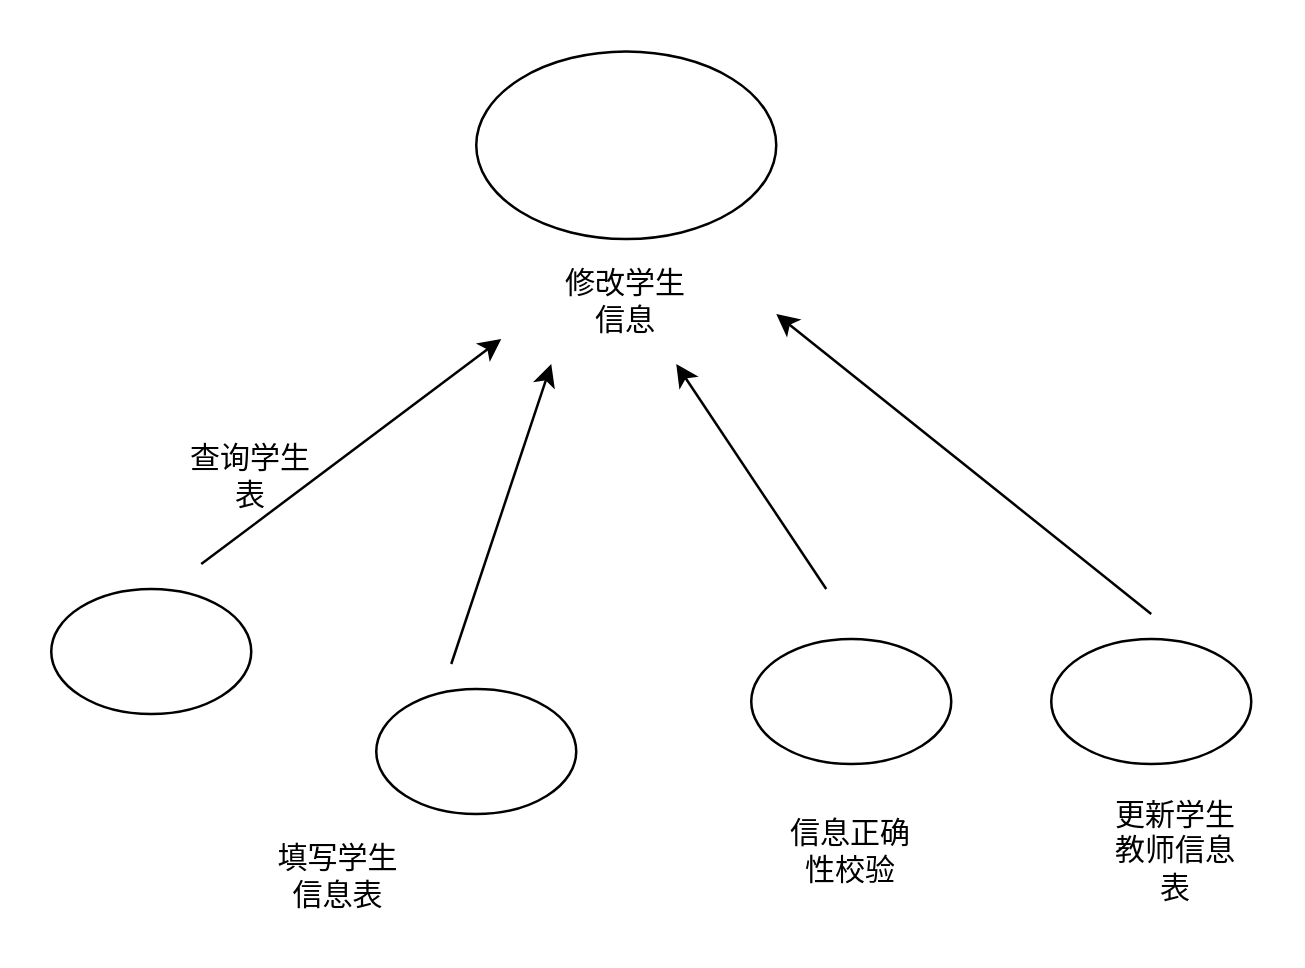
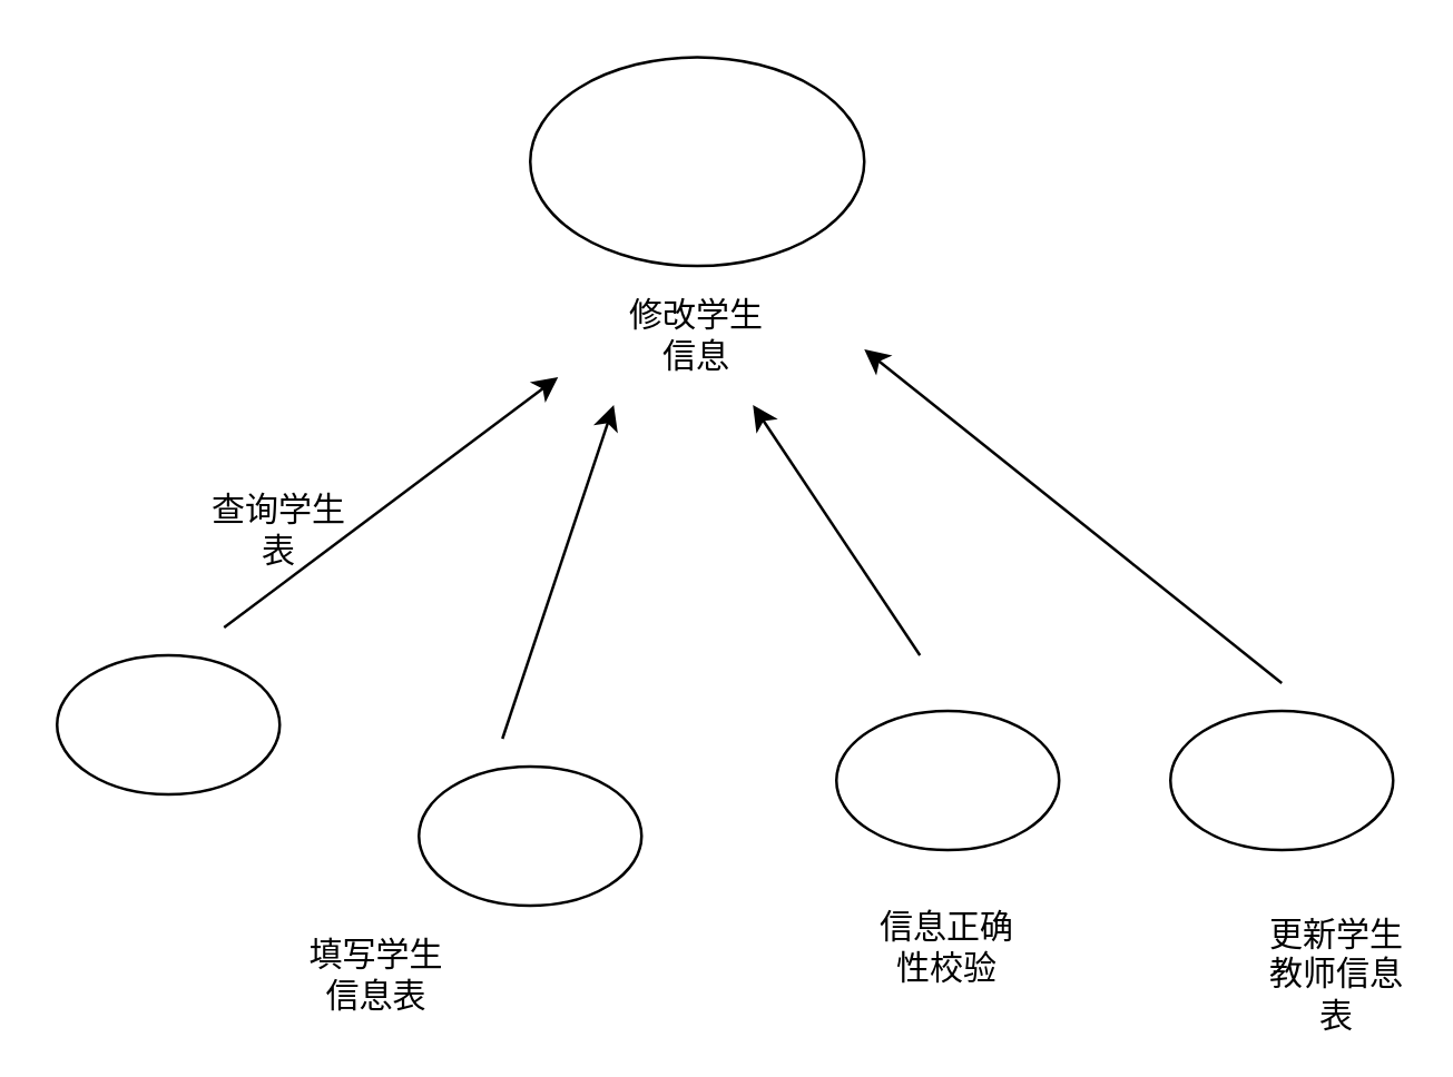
  <mxCell id="0" />
  <mxCell id="1" parent="0" />
  <mxCell id="2" value="" style="ellipse;whiteSpace=wrap;html=1;" vertex="1" parent="1"><mxGeometry x="190" y="20" width="120" height="75" as="geometry" /></mxCell>
  <mxCell id="3" value="修改学生信息" style="text;html=1;strokeColor=none;fillColor=none;align=center;verticalAlign=middle;whiteSpace=wrap;rounded=0;" vertex="1" parent="1"><mxGeometry x="220" y="105" width="60" height="30" as="geometry" /></mxCell>
  <mxCell id="4" value="" style="ellipse;whiteSpace=wrap;html=1;" vertex="1" parent="1"><mxGeometry x="20" y="235" width="80" height="50" as="geometry" /></mxCell>
  <mxCell id="5" value="" style="ellipse;whiteSpace=wrap;html=1;" vertex="1" parent="1"><mxGeometry x="150" y="275" width="80" height="50" as="geometry" /></mxCell>
  <mxCell id="6" value="" style="ellipse;whiteSpace=wrap;html=1;" vertex="1" parent="1"><mxGeometry x="300" y="255" width="80" height="50" as="geometry" /></mxCell>
  <mxCell id="7" value="" style="ellipse;whiteSpace=wrap;html=1;" vertex="1" parent="1"><mxGeometry x="420" y="255" width="80" height="50" as="geometry" /></mxCell>
  <mxCell id="8" value="查询学生表" style="text;html=1;strokeColor=none;fillColor=none;align=center;verticalAlign=middle;whiteSpace=wrap;rounded=0;" vertex="1" parent="1"><mxGeometry x="70" y="175" width="60" height="30" as="geometry" /></mxCell>
  <mxCell id="9" value="填写学生信息表" style="text;html=1;strokeColor=none;fillColor=none;align=center;verticalAlign=middle;whiteSpace=wrap;rounded=0;" vertex="1" parent="1"><mxGeometry x="105" y="335" width="60" height="30" as="geometry" /></mxCell>
  <mxCell id="10" value="信息正确性校验" style="text;html=1;strokeColor=none;fillColor=none;align=center;verticalAlign=middle;whiteSpace=wrap;rounded=0;" vertex="1" parent="1"><mxGeometry x="310" y="325" width="60" height="30" as="geometry" /></mxCell>
- <mxCell id="11" value="更新学生教师信息表" style="text;html=1;strokeColor=none;fillColor=none;align=center;verticalAlign=middle;whiteSpace=wrap;rounded=0;" vertex="1" parent="1"><mxGeometry x="440" y="325" width="60" height="30" as="geometry" /></mxCell>
+ <mxCell id="11" value="更新学生教师信息表" style="text;html=1;strokeColor=none;fillColor=none;align=center;verticalAlign=middle;whiteSpace=wrap;rounded=0;" vertex="1" parent="1"><mxGeometry x="450" y="335" width="60" height="30" as="geometry" /></mxCell>
  <mxCell id="12" value="" style="endArrow=classic;html=1;rounded=0;" edge="1" parent="1"><mxGeometry width="50" height="50" relative="1" as="geometry"><mxPoint x="80" y="225" as="sourcePoint" /><mxPoint x="200" y="135" as="targetPoint" /></mxGeometry></mxCell>
  <mxCell id="13" value="" style="endArrow=classic;html=1;rounded=0;" edge="1" parent="1"><mxGeometry width="50" height="50" relative="1" as="geometry"><mxPoint x="180" y="265" as="sourcePoint" /><mxPoint x="220" y="145" as="targetPoint" /></mxGeometry></mxCell>
  <mxCell id="14" value="" style="endArrow=classic;html=1;rounded=0;" edge="1" parent="1"><mxGeometry width="50" height="50" relative="1" as="geometry"><mxPoint x="330" y="235" as="sourcePoint" /><mxPoint x="270" y="145" as="targetPoint" /></mxGeometry></mxCell>
  <mxCell id="15" value="" style="endArrow=classic;html=1;rounded=0;" edge="1" parent="1"><mxGeometry width="50" height="50" relative="1" as="geometry"><mxPoint x="460" y="245" as="sourcePoint" /><mxPoint x="310" y="125" as="targetPoint" /></mxGeometry></mxCell>
